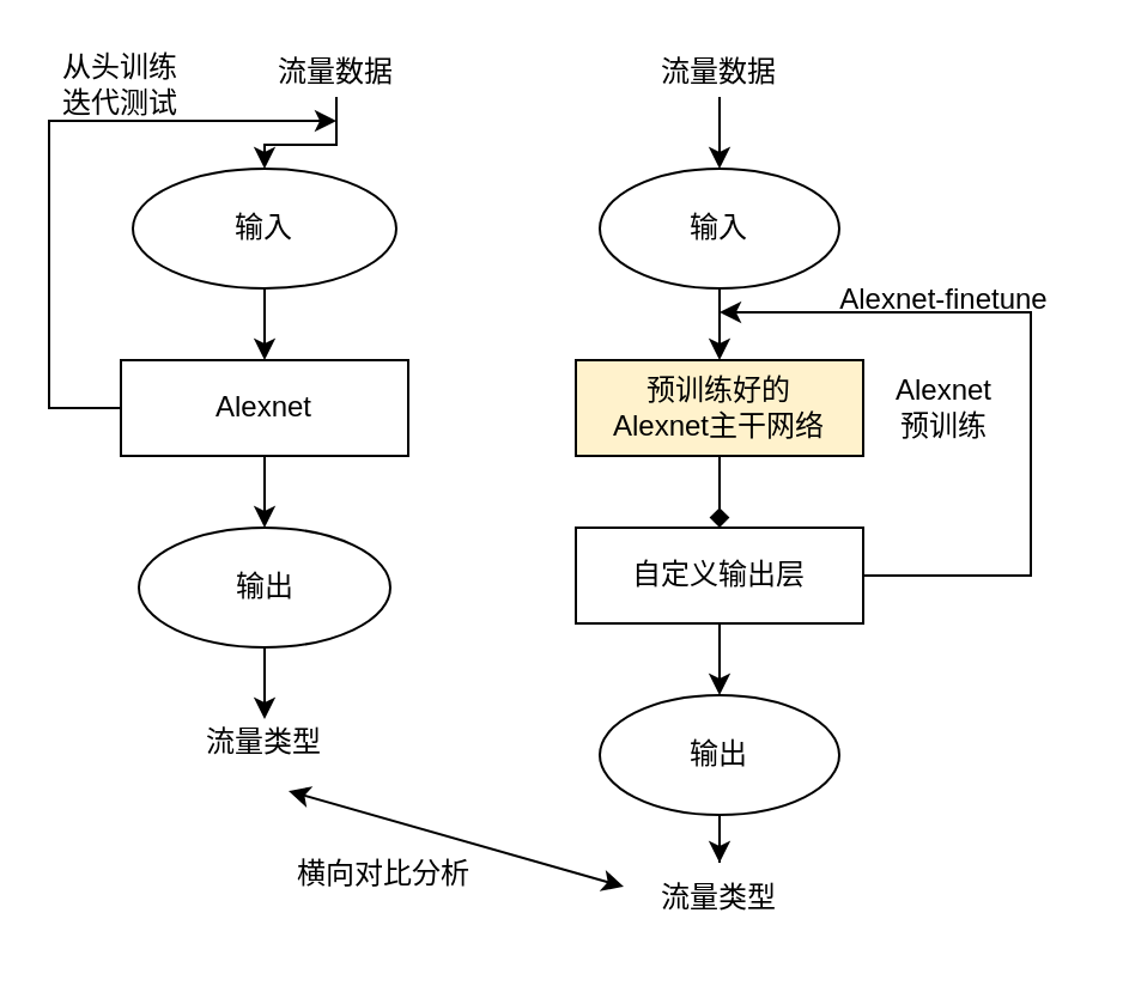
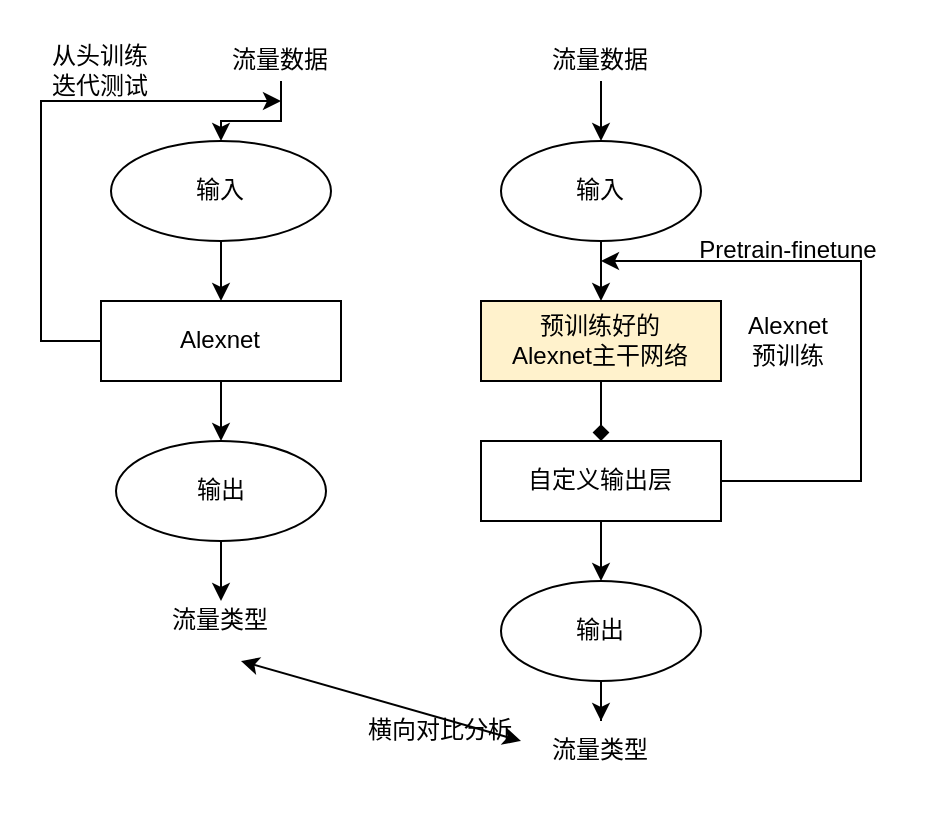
  <mxCell id="0" />
  <mxCell id="1" parent="0" />
  <mxCell id="2" value="" style="edgeStyle=orthogonalEdgeStyle;rounded=0;orthogonalLoop=1;jettySize=auto;html=1;" edge="1" parent="1" source="3" target="7"><mxGeometry relative="1" as="geometry" /></mxCell>
  <mxCell id="3" value="输入" style="ellipse;whiteSpace=wrap;html=1;" vertex="1" parent="1"><mxGeometry x="55" y="70" width="110" height="50" as="geometry" /></mxCell>
  <mxCell id="4" value="" style="edgeStyle=orthogonalEdgeStyle;rounded=0;orthogonalLoop=1;jettySize=auto;html=1;" edge="1" parent="1" source="5" target="3"><mxGeometry relative="1" as="geometry" /></mxCell>
  <mxCell id="5" value="流量数据" style="text;html=1;strokeColor=none;fillColor=none;align=center;verticalAlign=middle;whiteSpace=wrap;rounded=0;" vertex="1" parent="1"><mxGeometry x="110" y="20" width="60" height="20" as="geometry" /></mxCell>
  <mxCell id="6" value="" style="edgeStyle=orthogonalEdgeStyle;rounded=0;orthogonalLoop=1;jettySize=auto;html=1;" edge="1" parent="1" source="7" target="11"><mxGeometry relative="1" as="geometry" /></mxCell>
  <mxCell id="7" value="Alexnet" style="whiteSpace=wrap;html=1;" vertex="1" parent="1"><mxGeometry x="50" y="150" width="120" height="40" as="geometry" /></mxCell>
  <mxCell id="8" value="" style="endArrow=classic;html=1;rounded=0;exitX=0;exitY=0.5;exitDx=0;exitDy=0;" edge="1" parent="1" source="7"><mxGeometry width="50" height="50" relative="1" as="geometry"><mxPoint x="-10" y="280" as="sourcePoint" /><mxPoint x="140" y="50" as="targetPoint" /><Array as="points"><mxPoint x="20" y="170" /><mxPoint x="20" y="50" /></Array></mxGeometry></mxCell>
  <mxCell id="9" value="从头训练迭代测试" style="text;html=1;strokeColor=none;fillColor=none;align=center;verticalAlign=middle;whiteSpace=wrap;rounded=0;" vertex="1" parent="1"><mxGeometry x="20" y="20" width="60" height="30" as="geometry" /></mxCell>
  <mxCell id="10" value="" style="edgeStyle=orthogonalEdgeStyle;rounded=0;orthogonalLoop=1;jettySize=auto;html=1;" edge="1" parent="1" source="11" target="12"><mxGeometry relative="1" as="geometry" /></mxCell>
  <mxCell id="11" value="输出" style="ellipse;whiteSpace=wrap;html=1;" vertex="1" parent="1"><mxGeometry x="57.5" y="220" width="105" height="50" as="geometry" /></mxCell>
  <mxCell id="12" value="流量类型" style="text;html=1;strokeColor=none;fillColor=none;align=center;verticalAlign=middle;whiteSpace=wrap;rounded=0;" vertex="1" parent="1"><mxGeometry x="80" y="300" width="60" height="20" as="geometry" /></mxCell>
  <mxCell id="13" value="" style="edgeStyle=orthogonalEdgeStyle;rounded=0;orthogonalLoop=1;jettySize=auto;html=1;" edge="1" parent="1" source="14" target="16"><mxGeometry relative="1" as="geometry" /></mxCell>
  <mxCell id="14" value="输入" style="ellipse;whiteSpace=wrap;html=1;" vertex="1" parent="1"><mxGeometry x="250" y="70" width="100" height="50" as="geometry" /></mxCell>
  <mxCell id="15" value="" style="edgeStyle=orthogonalEdgeStyle;rounded=0;orthogonalLoop=1;jettySize=auto;html=1;endArrow=diamond;" edge="1" parent="1" source="16" target="19"><mxGeometry relative="1" as="geometry" /></mxCell>
  <mxCell id="16" value="预训练好的&lt;br&gt;Alexnet主干网络" style="whiteSpace=wrap;html=1;fillColor=#fff2cc;" vertex="1" parent="1"><mxGeometry x="240" y="150" width="120" height="40" as="geometry" /></mxCell>
  <mxCell id="17" value="Alexnet&lt;br&gt;预训练" style="text;html=1;strokeColor=none;fillColor=none;align=center;verticalAlign=middle;whiteSpace=wrap;rounded=0;" vertex="1" parent="1"><mxGeometry x="364" y="155" width="60" height="30" as="geometry" /></mxCell>
  <mxCell id="18" value="" style="edgeStyle=orthogonalEdgeStyle;rounded=0;orthogonalLoop=1;jettySize=auto;html=1;" edge="1" parent="1" source="19" target="25"><mxGeometry relative="1" as="geometry" /></mxCell>
  <mxCell id="19" value="自定义输出层" style="whiteSpace=wrap;html=1;" vertex="1" parent="1"><mxGeometry x="240" y="220" width="120" height="40" as="geometry" /></mxCell>
  <mxCell id="20" value="" style="endArrow=classic;html=1;rounded=0;exitX=1;exitY=0.5;exitDx=0;exitDy=0;" edge="1" parent="1" source="19"><mxGeometry width="50" height="50" relative="1" as="geometry"><mxPoint x="250" y="390" as="sourcePoint" /><mxPoint x="300" y="130" as="targetPoint" /><Array as="points"><mxPoint x="430" y="240" /><mxPoint x="430" y="180" /><mxPoint x="430" y="130" /></Array></mxGeometry></mxCell>
- <mxCell id="21" value="Alexnet-finetune" style="text;html=1;strokeColor=none;fillColor=none;align=center;verticalAlign=middle;whiteSpace=wrap;rounded=0;" vertex="1" parent="1"><mxGeometry x="341" y="110" width="106" height="30" as="geometry" /></mxCell>
+ <mxCell id="21" value="Pretrain-finetune" style="text;html=1;strokeColor=none;fillColor=none;align=center;verticalAlign=middle;whiteSpace=wrap;rounded=0;" vertex="1" parent="1"><mxGeometry x="341" y="110" width="106" height="30" as="geometry" /></mxCell>
  <mxCell id="22" value="" style="edgeStyle=orthogonalEdgeStyle;rounded=0;orthogonalLoop=1;jettySize=auto;html=1;" edge="1" parent="1" source="23" target="14"><mxGeometry relative="1" as="geometry" /></mxCell>
  <mxCell id="23" value="流量数据" style="text;html=1;strokeColor=none;fillColor=none;align=center;verticalAlign=middle;whiteSpace=wrap;rounded=0;" vertex="1" parent="1"><mxGeometry x="270" y="20" width="60" height="20" as="geometry" /></mxCell>
  <mxCell id="24" value="" style="edgeStyle=orthogonalEdgeStyle;rounded=0;orthogonalLoop=1;jettySize=auto;html=1;" edge="1" parent="1" source="25" target="26"><mxGeometry relative="1" as="geometry" /></mxCell>
  <mxCell id="25" value="输出" style="ellipse;whiteSpace=wrap;html=1;" vertex="1" parent="1"><mxGeometry x="250" y="290" width="100" height="50" as="geometry" /></mxCell>
  <mxCell id="26" value="流量类型" style="text;html=1;strokeColor=none;fillColor=none;align=center;verticalAlign=middle;whiteSpace=wrap;rounded=0;" vertex="1" parent="1"><mxGeometry x="270" y="360" width="60" height="30" as="geometry" /></mxCell>
  <mxCell id="27" value="" style="endArrow=classic;startArrow=classic;html=1;rounded=0;" edge="1" parent="1"><mxGeometry width="50" height="50" relative="1" as="geometry"><mxPoint x="120" y="330" as="sourcePoint" /><mxPoint x="260" y="370" as="targetPoint" /></mxGeometry></mxCell>
- <mxCell id="28" value="横向对比分析" style="text;html=1;strokeColor=none;fillColor=none;align=center;verticalAlign=middle;whiteSpace=wrap;rounded=0;" vertex="1" parent="1"><mxGeometry x="120" y="350" width="80" height="30" as="geometry" /></mxCell>
+ <mxCell id="28" value="横向对比分析" style="text;html=1;strokeColor=none;fillColor=none;align=center;verticalAlign=middle;whiteSpace=wrap;rounded=0;" vertex="1" parent="1"><mxGeometry x="180" y="350" width="80" height="30" as="geometry" /></mxCell>
